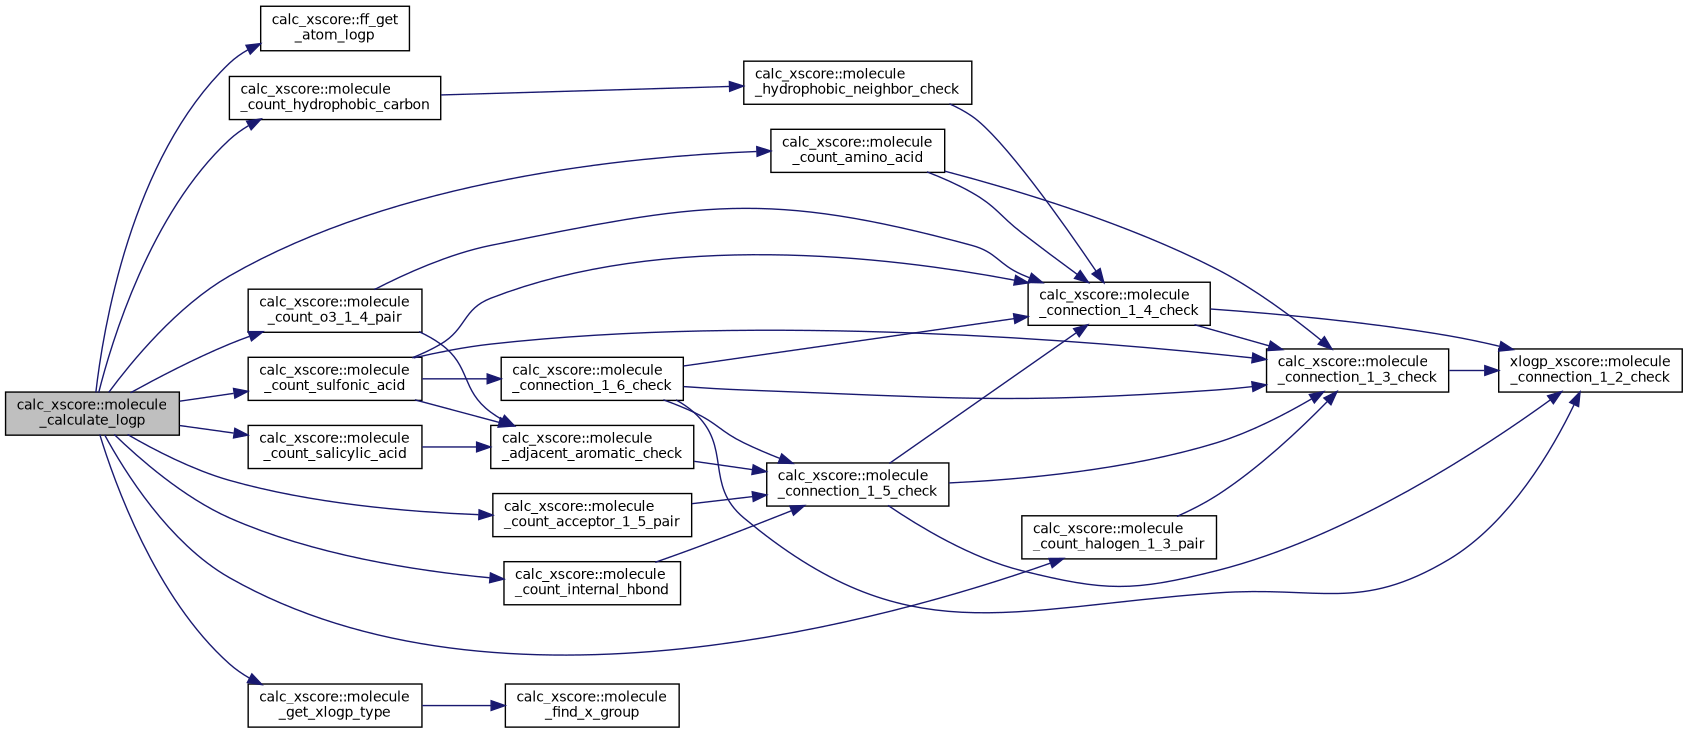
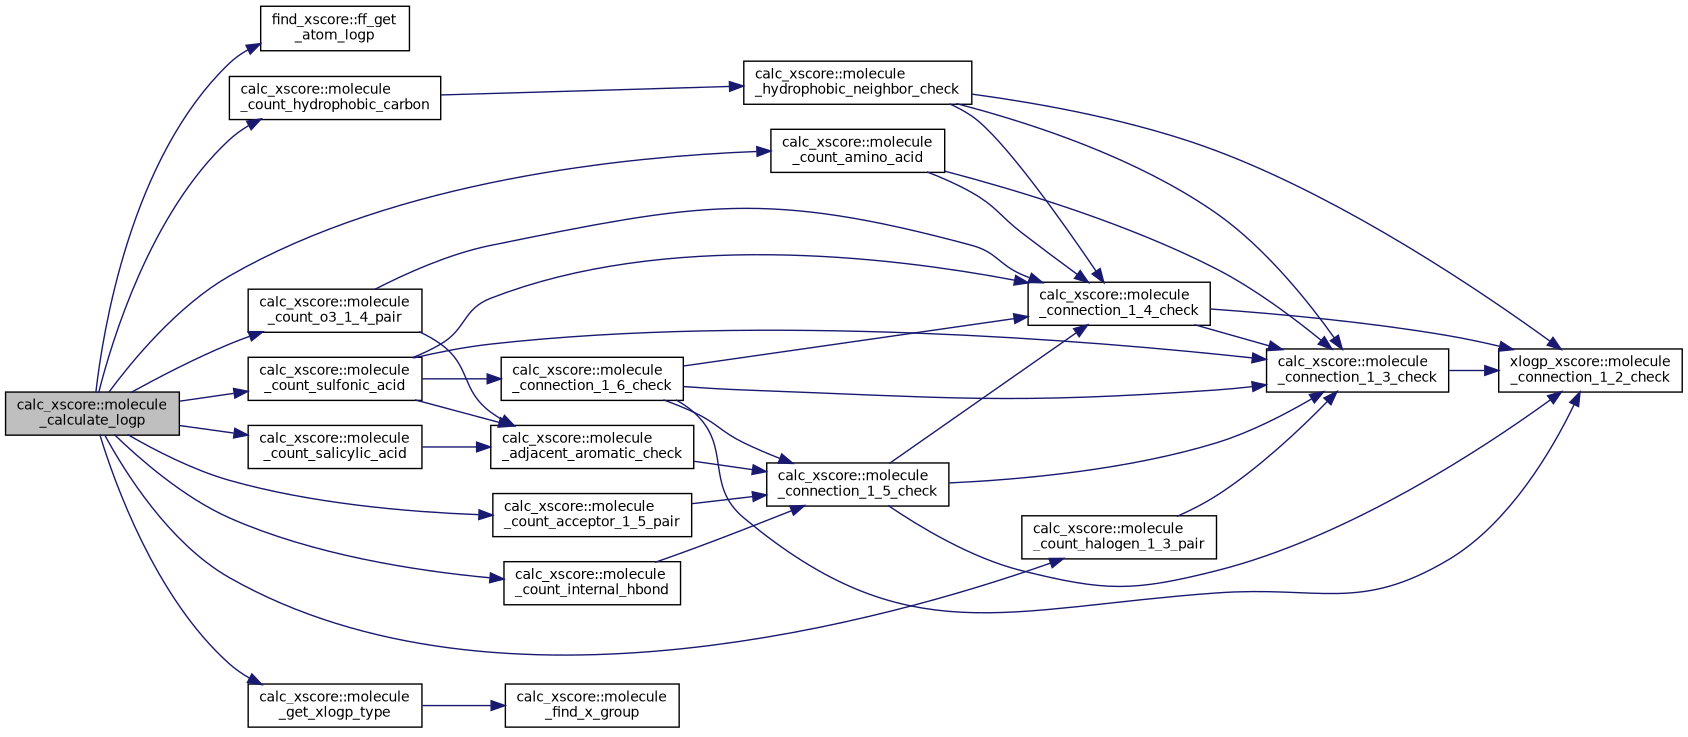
  digraph {
    rankdir=LR
    node [color=black fillcolor=white fontname=Helvetica fontsize=10 shape=record style=filled]
    edge [color=midnightblue fontname=Helvetica fontsize=10 labelfontname=Helvetica labelfontsize=10 style=solid]
    n1 [fillcolor=grey75 fontcolor=black height=0.2 label="calc_xscore::molecule\l_calculate_logp" width=0.4]
-   n2 [height=0.2 label="calc_xscore::ff_get\l_atom_logp" width=0.4]
+   n2 [height=0.2 label="find_xscore::ff_get\l_atom_logp" width=0.4]
    n3 [height=0.2 label="calc_xscore::molecule\l_count_acceptor_1_5_pair" width=0.4]
    n4 [height=0.2 label="calc_xscore::molecule\l_count_amino_acid" width=0.4]
    n5 [height=0.2 label="calc_xscore::molecule\l_count_halogen_1_3_pair" width=0.4]
    n6 [height=0.2 label="calc_xscore::molecule\l_count_hydrophobic_carbon" width=0.4]
    n7 [height=0.2 label="calc_xscore::molecule\l_count_internal_hbond" width=0.4]
    n8 [height=0.2 label="calc_xscore::molecule\l_count_o3_1_4_pair" width=0.4]
    n9 [height=0.2 label="calc_xscore::molecule\l_count_salicylic_acid" width=0.4]
    n10 [height=0.2 label="calc_xscore::molecule\l_count_sulfonic_acid" width=0.4]
    n11 [height=0.2 label="calc_xscore::molecule\l_get_xlogp_type" width=0.4]
    n12 [height=0.2 label="calc_xscore::molecule\l_connection_1_5_check" width=0.4]
    n13 [height=0.2 label="calc_xscore::molecule\l_connection_1_3_check" width=0.4]
    n14 [height=0.2 label="calc_xscore::molecule\l_connection_1_4_check" width=0.4]
    n15 [height=0.2 label="calc_xscore::molecule\l_hydrophobic_neighbor_check" width=0.4]
    n16 [height=0.2 label="calc_xscore::molecule\l_adjacent_aromatic_check" width=0.4]
    n17 [height=0.2 label="calc_xscore::molecule\l_connection_1_6_check" width=0.4]
    n18 [height=0.2 label="calc_xscore::molecule\l_find_x_group" width=0.4]
    n19 [height=0.2 label="xlogp_xscore::molecule\l_connection_1_2_check" width=0.4]
    n1 -> n2
    n1 -> n3
    n1 -> n4
    n1 -> n5
    n1 -> n6
    n1 -> n7
    n1 -> n8
    n1 -> n9
    n1 -> n10
    n1 -> n11
    n3 -> n12
    n4 -> n13
    n4 -> n14
    n5 -> n13
    n6 -> n15
    n7 -> n12
    n8 -> n14
    n8 -> n16
    n9 -> n16
    n10 -> n13
    n10 -> n14
    n10 -> n16
    n10 -> n17
    n11 -> n18
    n12 -> n13
    n12 -> n14
    n12 -> n19
    n13 -> n19
    n14 -> n13
    n14 -> n19
+   n15 -> n13
    n15 -> n14
+   n15 -> n19
    n16 -> n12
    n17 -> n12
    n17 -> n13
    n17 -> n14
    n17 -> n19
  }
